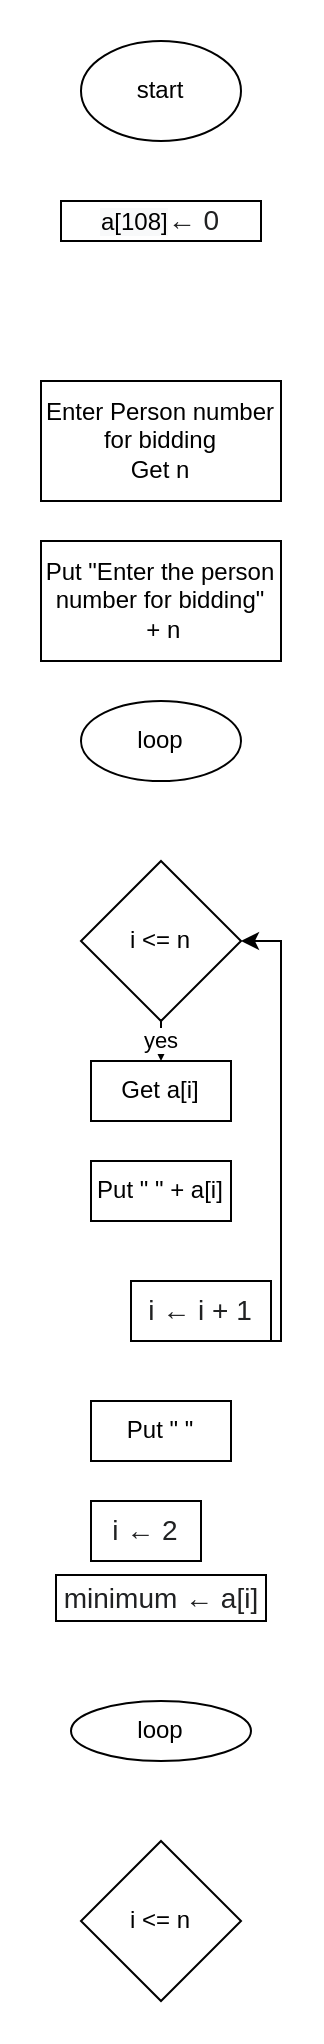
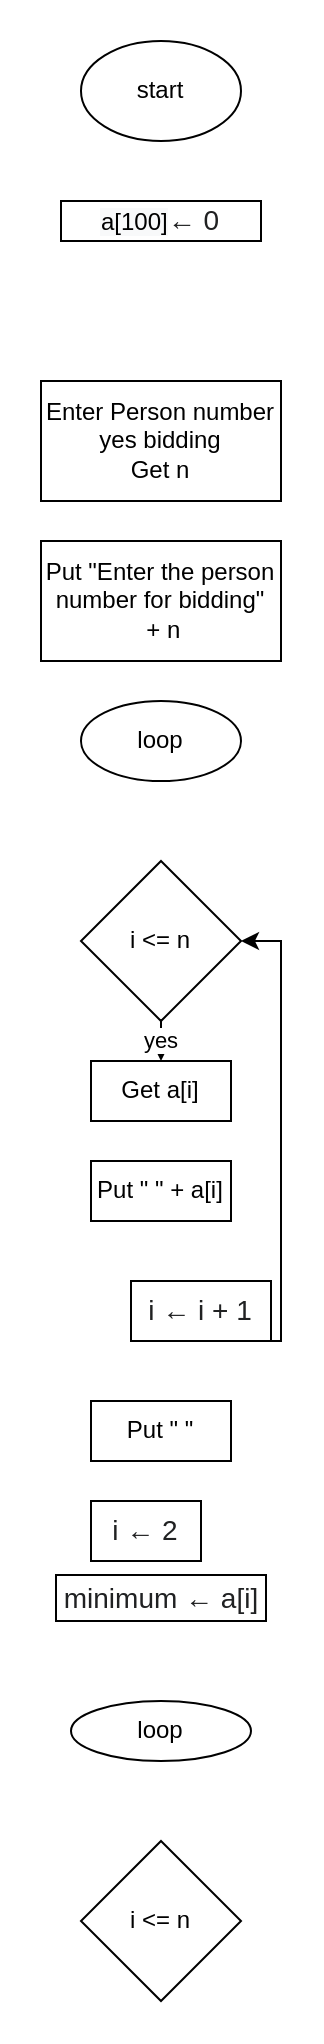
  <mxCell id="0" />
  <mxCell id="1" parent="0" />
  <mxCell id="2" value="start" style="ellipse;whiteSpace=wrap;html=1;" vertex="1" parent="1"><mxGeometry x="40" y="20" width="80" height="50" as="geometry" /></mxCell>
- <mxCell id="3" value="&lt;div&gt;&lt;br&gt;&lt;/div&gt;&lt;span style=&quot;background-color: rgb(248 , 249 , 250)&quot;&gt;a[108]&lt;/span&gt;&lt;span style=&quot;color: rgb(32 , 33 , 34) ; font-family: sans-serif ; font-size: 14px ; background-color: rgb(255 , 255 , 255)&quot;&gt;← 0&lt;/span&gt;&lt;br&gt;&lt;div&gt;&lt;span&gt;&amp;nbsp;&lt;/span&gt;&lt;/div&gt;" style="rounded=0;whiteSpace=wrap;html=1;" vertex="1" parent="1"><mxGeometry x="30" y="100" width="100" height="20" as="geometry" /></mxCell>
- <mxCell id="4" value="Enter Person number for bidding&lt;br&gt;Get n" style="rounded=0;whiteSpace=wrap;html=1;" vertex="1" parent="1"><mxGeometry x="20" y="190" width="120" height="60" as="geometry" /></mxCell>
+ <mxCell id="3" value="&lt;div&gt;&lt;br&gt;&lt;/div&gt;&lt;span style=&quot;background-color: rgb(248 , 249 , 250)&quot;&gt;a[100]&lt;/span&gt;&lt;span style=&quot;color: rgb(32 , 33 , 34) ; font-family: sans-serif ; font-size: 14px ; background-color: rgb(255 , 255 , 255)&quot;&gt;← 0&lt;/span&gt;&lt;br&gt;&lt;div&gt;&lt;span&gt;&amp;nbsp;&lt;/span&gt;&lt;/div&gt;" style="rounded=0;whiteSpace=wrap;html=1;" vertex="1" parent="1"><mxGeometry x="30" y="100" width="100" height="20" as="geometry" /></mxCell>
+ <mxCell id="4" value="Enter Person number yes bidding&lt;br&gt;Get n" style="rounded=0;whiteSpace=wrap;html=1;" vertex="1" parent="1"><mxGeometry x="20" y="190" width="120" height="60" as="geometry" /></mxCell>
  <mxCell id="5" value="Put &quot;Enter the person number for bidding&quot;&lt;br&gt;&amp;nbsp;+ n" style="rounded=0;whiteSpace=wrap;html=1;" vertex="1" parent="1"><mxGeometry x="20" y="270" width="120" height="60" as="geometry" /></mxCell>
  <mxCell id="6" value="loop" style="ellipse;whiteSpace=wrap;html=1;" vertex="1" parent="1"><mxGeometry x="40" y="350" width="80" height="40" as="geometry" /></mxCell>
  <mxCell id="7" value="yes" style="edgeStyle=orthogonalEdgeStyle;rounded=0;orthogonalLoop=1;jettySize=auto;html=1;exitX=0.5;exitY=1;exitDx=0;exitDy=0;entryX=0.5;entryY=0;entryDx=0;entryDy=0;" edge="1" parent="1" source="8" target="9"><mxGeometry relative="1" as="geometry" /></mxCell>
  <mxCell id="8" value="i &amp;lt;= n" style="rhombus;whiteSpace=wrap;html=1;" vertex="1" parent="1"><mxGeometry x="40" y="430" width="80" height="80" as="geometry" /></mxCell>
  <mxCell id="9" value="Get a[i]" style="rounded=0;whiteSpace=wrap;html=1;" vertex="1" parent="1"><mxGeometry x="45" y="530" width="70" height="30" as="geometry" /></mxCell>
  <mxCell id="10" value="Put &quot; &quot; + a[i]" style="rounded=0;whiteSpace=wrap;html=1;" vertex="1" parent="1"><mxGeometry x="45" y="580" width="70" height="30" as="geometry" /></mxCell>
  <mxCell id="11" style="edgeStyle=orthogonalEdgeStyle;rounded=0;orthogonalLoop=1;jettySize=auto;html=1;entryX=1;entryY=0.5;entryDx=0;entryDy=0;exitX=0.5;exitY=1;exitDx=0;exitDy=0;" edge="1" parent="1" source="12" target="8"><mxGeometry relative="1" as="geometry"><Array as="points"><mxPoint x="80" y="670" /><mxPoint x="140" y="670" /><mxPoint x="140" y="470" /></Array></mxGeometry></mxCell>
  <mxCell id="12" value="&lt;span style=&quot;color: rgb(32 , 33 , 34) ; font-family: sans-serif ; font-size: 14px ; background-color: rgb(255 , 255 , 255)&quot;&gt;i ← i + 1&lt;/span&gt;" style="rounded=0;whiteSpace=wrap;html=1;" vertex="1" parent="1"><mxGeometry x="65" y="640" width="70" height="30" as="geometry" /></mxCell>
  <mxCell id="13" value="Put &quot; &quot;" style="rounded=0;whiteSpace=wrap;html=1;" vertex="1" parent="1"><mxGeometry x="45" y="700" width="70" height="30" as="geometry" /></mxCell>
  <mxCell id="14" value="&lt;span style=&quot;color: rgb(32 , 33 , 34) ; font-family: sans-serif ; font-size: 14px ; background-color: rgb(255 , 255 , 255)&quot;&gt;i ← 2&lt;/span&gt;" style="rounded=0;whiteSpace=wrap;html=1;" vertex="1" parent="1"><mxGeometry x="45" y="750" width="55" height="30" as="geometry" /></mxCell>
  <mxCell id="15" value="&lt;span style=&quot;color: rgb(32 , 33 , 34) ; font-family: sans-serif ; font-size: 14px ; background-color: rgb(255 , 255 , 255)&quot;&gt;minimum&amp;nbsp;&lt;/span&gt;&lt;span style=&quot;color: rgb(32 , 33 , 34) ; font-family: sans-serif ; font-size: 14px ; background-color: rgb(255 , 255 , 255)&quot;&gt;← a[i]&lt;/span&gt;" style="rounded=0;whiteSpace=wrap;html=1;" vertex="1" parent="1"><mxGeometry x="27.5" y="787" width="105" height="23" as="geometry" /></mxCell>
  <mxCell id="16" value="loop" style="ellipse;whiteSpace=wrap;html=1;" vertex="1" parent="1"><mxGeometry x="35" y="850" width="90" height="30" as="geometry" /></mxCell>
  <mxCell id="17" value="i &amp;lt;= n" style="rhombus;whiteSpace=wrap;html=1;" vertex="1" parent="1"><mxGeometry x="40" y="920" width="80" height="80" as="geometry" /></mxCell>
